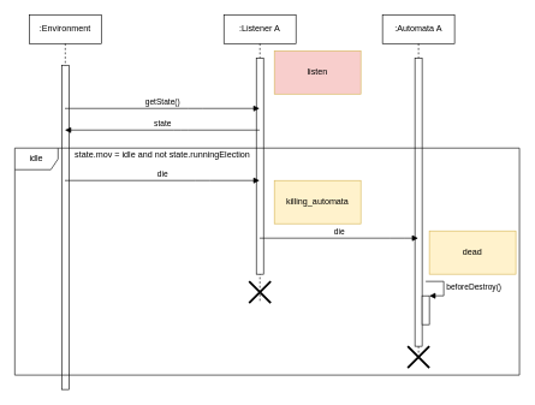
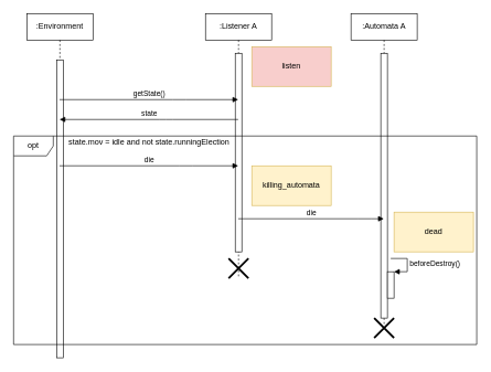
  <mxCell id="0" />
  <mxCell id="1" parent="0" />
  <mxCell id="2" value=":Environment" style="shape=umlLifeline;perimeter=lifelinePerimeter;whiteSpace=wrap;html=1;container=1;collapsible=0;recursiveResize=0;outlineConnect=0;" vertex="1" parent="1"><mxGeometry x="40" y="20" width="100" height="520" as="geometry" /></mxCell>
  <mxCell id="3" value="" style="html=1;points=[];perimeter=orthogonalPerimeter;" vertex="1" parent="2"><mxGeometry x="45" y="70" width="10" height="450" as="geometry" /></mxCell>
  <mxCell id="4" value=":Listener A" style="shape=umlLifeline;perimeter=lifelinePerimeter;whiteSpace=wrap;html=1;container=1;collapsible=0;recursiveResize=0;outlineConnect=0;" vertex="1" parent="1"><mxGeometry x="310" y="20" width="100" height="400" as="geometry" /></mxCell>
  <mxCell id="5" value="" style="html=1;points=[];perimeter=orthogonalPerimeter;" vertex="1" parent="4"><mxGeometry x="45" y="60" width="10" height="300" as="geometry" /></mxCell>
  <mxCell id="6" value="" style="shape=umlDestroy;whiteSpace=wrap;html=1;strokeWidth=3;" vertex="1" parent="4"><mxGeometry x="35" y="370" width="30" height="30" as="geometry" /></mxCell>
  <mxCell id="7" value=":Automata A" style="shape=umlLifeline;perimeter=lifelinePerimeter;whiteSpace=wrap;html=1;container=1;collapsible=0;recursiveResize=0;outlineConnect=0;" vertex="1" parent="1"><mxGeometry x="530" y="20" width="100" height="470" as="geometry" /></mxCell>
  <mxCell id="8" value="" style="html=1;points=[];perimeter=orthogonalPerimeter;" vertex="1" parent="7"><mxGeometry x="45" y="60" width="10" height="400" as="geometry" /></mxCell>
  <mxCell id="9" value="" style="html=1;points=[];perimeter=orthogonalPerimeter;" vertex="1" parent="7"><mxGeometry x="55" y="390" width="10" height="40" as="geometry" /></mxCell>
  <mxCell id="10" value="beforeDestroy()" style="edgeStyle=orthogonalEdgeStyle;html=1;align=left;spacingLeft=2;endArrow=block;rounded=0;entryX=1;entryY=0;" edge="1" parent="7" target="9"><mxGeometry relative="1" as="geometry"><mxPoint x="60" y="370" as="sourcePoint" /><Array as="points"><mxPoint x="85" y="370" /></Array></mxGeometry></mxCell>
  <mxCell id="11" value="getState()" style="html=1;verticalAlign=bottom;endArrow=block;" edge="1" parent="1" source="2" target="4"><mxGeometry width="80" relative="1" as="geometry"><mxPoint x="180" y="180" as="sourcePoint" /><mxPoint x="260" y="180" as="targetPoint" /><Array as="points"><mxPoint x="270" y="150" /></Array></mxGeometry></mxCell>
  <mxCell id="12" value="listen" style="rounded=0;whiteSpace=wrap;html=1;fillColor=#f8cecc;strokeColor=#d6b656;" vertex="1" parent="1"><mxGeometry x="380" y="70" width="120" height="60" as="geometry" /></mxCell>
  <mxCell id="13" value="die" style="html=1;verticalAlign=bottom;endArrow=block;" edge="1" parent="1" source="4" target="7"><mxGeometry width="80" relative="1" as="geometry"><mxPoint x="470" y="260" as="sourcePoint" /><mxPoint x="550" y="260" as="targetPoint" /><Array as="points"><mxPoint x="550" y="330" /></Array></mxGeometry></mxCell>
  <mxCell id="14" value="" style="shape=umlDestroy;whiteSpace=wrap;html=1;strokeWidth=3;" vertex="1" parent="1"><mxGeometry x="565" y="480" width="30" height="30" as="geometry" /></mxCell>
  <mxCell id="15" value="killing_automata" style="rounded=0;whiteSpace=wrap;html=1;fillColor=#fff2cc;strokeColor=#d6b656;" vertex="1" parent="1"><mxGeometry x="380" y="250" width="120" height="60" as="geometry" /></mxCell>
  <mxCell id="16" value="dead" style="rounded=0;whiteSpace=wrap;html=1;fillColor=#fff2cc;strokeColor=#d6b656;" vertex="1" parent="1"><mxGeometry x="595" y="320" width="120" height="60" as="geometry" /></mxCell>
  <mxCell id="17" value="state" style="html=1;verticalAlign=bottom;endArrow=block;" edge="1" parent="1" source="4" target="2"><mxGeometry width="80" relative="1" as="geometry"><mxPoint x="170" y="200" as="sourcePoint" /><mxPoint x="250" y="200" as="targetPoint" /><Array as="points"><mxPoint x="250" y="180" /></Array></mxGeometry></mxCell>
  <mxCell id="18" value="state.mov = idle and not state.runningElection" style="text;html=1;strokeColor=none;fillColor=none;align=center;verticalAlign=middle;whiteSpace=wrap;rounded=0;" vertex="1" parent="1"><mxGeometry x="100" y="205" width="250" height="20" as="geometry" /></mxCell>
  <mxCell id="19" value="die" style="html=1;verticalAlign=bottom;endArrow=block;" edge="1" parent="1" source="2" target="4"><mxGeometry width="80" relative="1" as="geometry"><mxPoint x="140" y="300" as="sourcePoint" /><mxPoint x="220" y="300" as="targetPoint" /><Array as="points"><mxPoint x="280" y="250" /></Array></mxGeometry></mxCell>
- <mxCell id="20" value="idle" style="shape=umlFrame;whiteSpace=wrap;html=1;" vertex="1" parent="1"><mxGeometry x="20" y="205" width="700" height="315" as="geometry" /></mxCell>
+ <mxCell id="20" value="opt" style="shape=umlFrame;whiteSpace=wrap;html=1;" vertex="1" parent="1"><mxGeometry x="20" y="205" width="700" height="315" as="geometry" /></mxCell>
